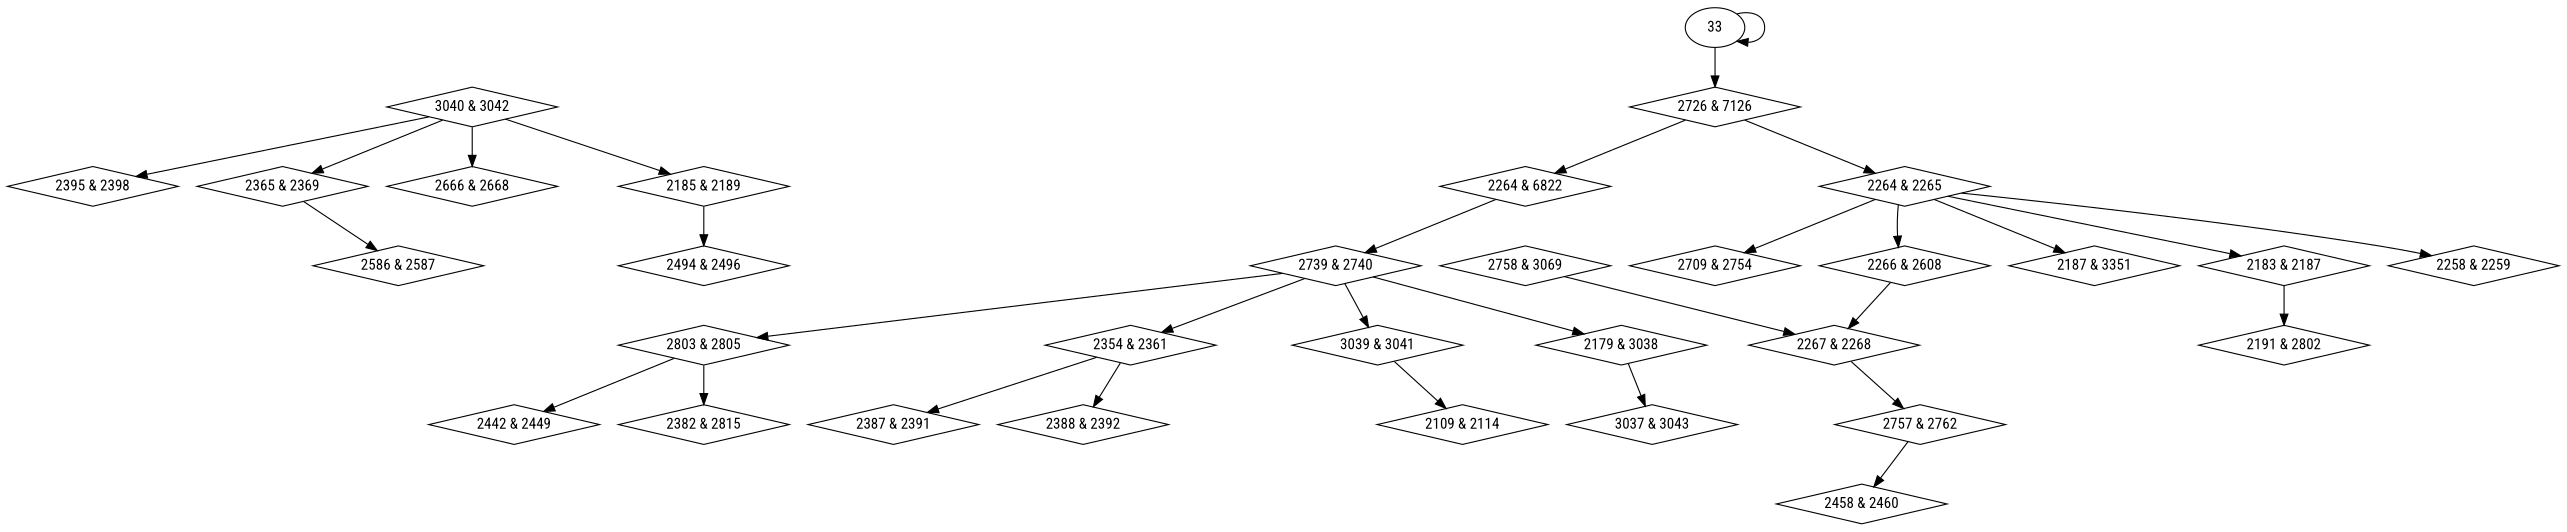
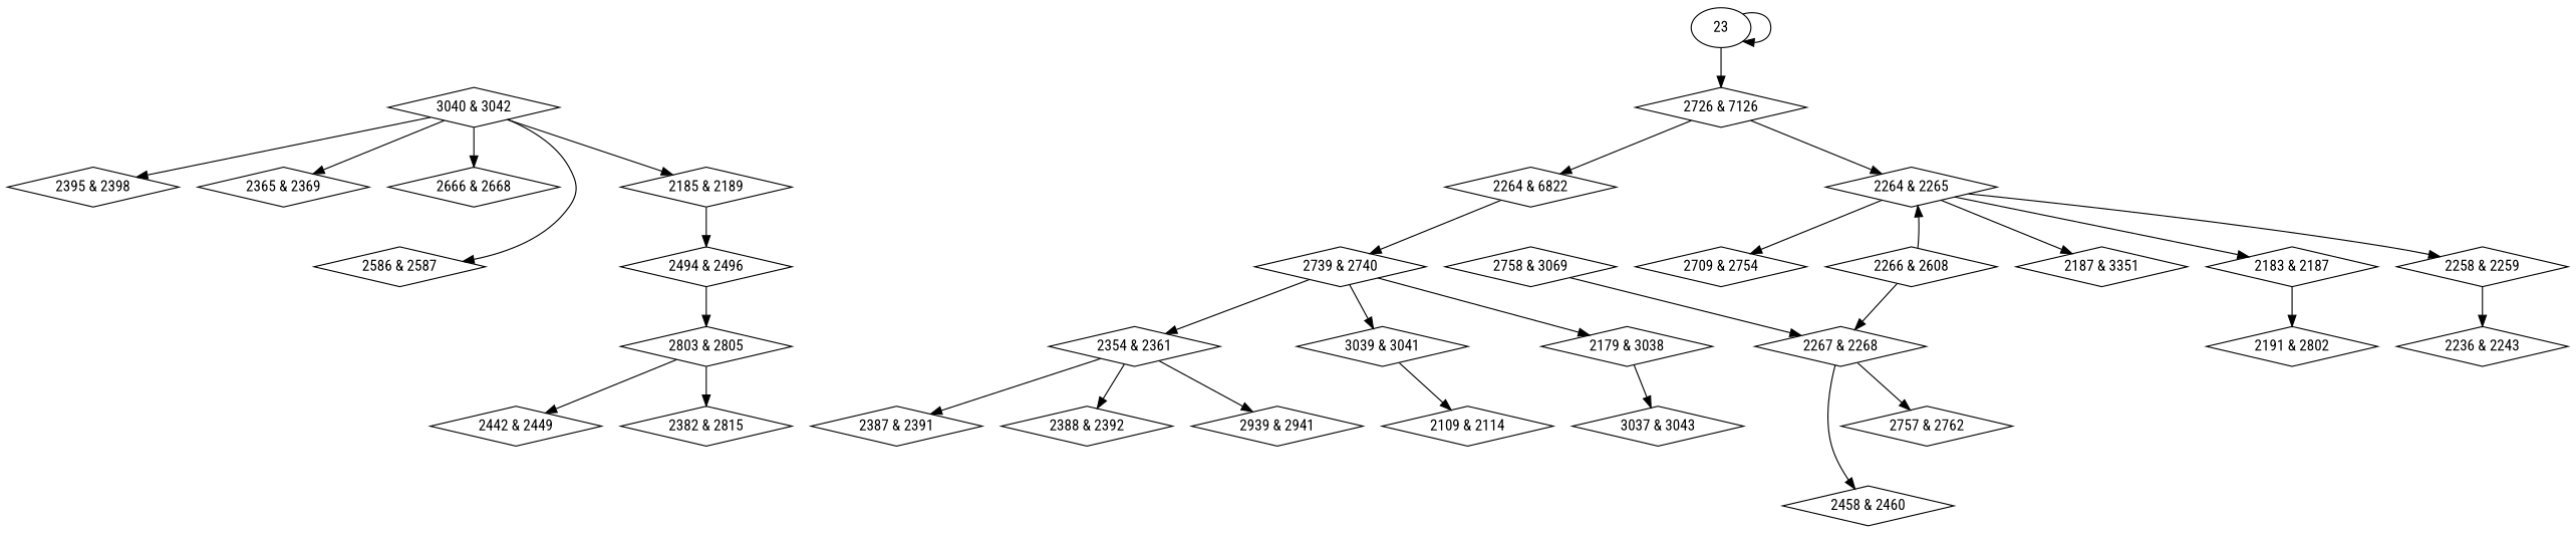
  digraph {
    fontname="Roboto Condensed"
    node [fontname="Roboto Condensed" shape=diamond]
    edge [fontname="Roboto Condensed"]
    n1 [label="2109 & 2114"]
    n2 [label="2179 & 3038"]
    n3 [label="3037 & 3043"]
    n4 [label="2183 & 2187"]
    n5 [label="2191 & 2802"]
    n6 [label="2187 & 3351"]
    n7 [label="2185 & 2189"]
    n8 [label="2494 & 2496"]
+   n9 [label="2236 & 2243"]
    n10 [label="2258 & 2259"]
    n11 [label="2264 & 2265"]
    n12 [label="2266 & 2608"]
    n13 [label="2709 & 2754"]
    n14 [label="2267 & 2268"]
    n15 [label="2264 & 6822"]
    n16 [label="2739 & 2740"]
    n17 [label="2354 & 2361"]
    n18 [label="2803 & 2805"]
    n19 [label="3039 & 3041"]
    n20 [label="2458 & 2460"]
    n21 [label="2757 & 2762"]
    n22 [label="2758 & 3069"]
    n23 [label="2387 & 2391"]
    n24 [label="2388 & 2392"]
+   n25 [label="2939 & 2941"]
    n26 [label="2365 & 2369"]
    n27 [label="2382 & 2815"]
    n28 [label="2395 & 2398"]
    n29 [label="2442 & 2449"]
    n30 [label="2586 & 2587"]
    n31 [label="2666 & 2668"]
    n32 [label="2726 & 7126"]
    n33 [label="3040 & 3042"]
-   33 [shape=""]
+   33 [label=23 shape=""]
    n2 -> n3
    n4 -> n5
    n7 -> n8
+   n10 -> n9
    n11 -> n4
    n11 -> n6
    n11 -> n10
-   n11 -> n12
+   n12 -> n11
    n11 -> n13
    n12 -> n14
-   n21 -> n20
+   n14 -> n20
    n14 -> n21
    n15 -> n16
    n16 -> n2
    n16 -> n17
-   n16 -> n18
+   n8 -> n18
    n16 -> n19
    n17 -> n23
    n17 -> n24
+   n17 -> n25
    n18 -> n27
    n18 -> n29
    n19 -> n1
    n22 -> n14
    n32 -> n11
    n32 -> n15
    n33 -> n7
    n33 -> n26
    n33 -> n28
-   n26 -> n30
+   n33 -> n30
    n33 -> n31
    33 -> n32
    33 -> 33
  }
